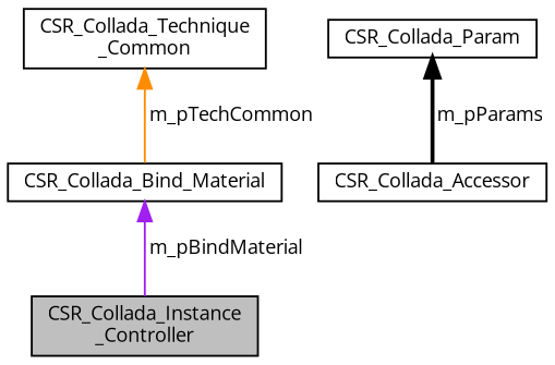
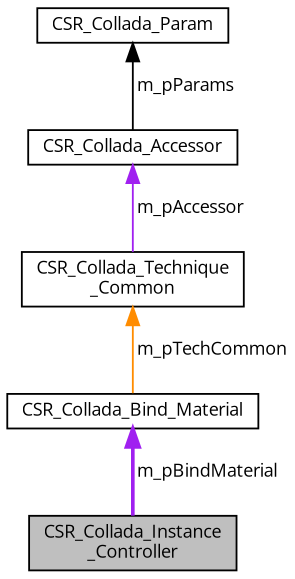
  digraph {
    fontname="Open Sans"
    node [color=black fillcolor=white fontname="Open Sans" fontsize=10 shape=record style=filled]
    edge [color=purple dir=back fontname="Open Sans" fontsize=10 labelfontname=Helvetica labelfontsize=10 style=bold]
    n1 [fillcolor=grey75 fontcolor=black height=0.2 label="CSR_Collada_Instance\l_Controller" width=0.4]
    n2 [height=0.2 label=CSR_Collada_Bind_Material width=0.4]
    n3 [height=0.2 label="CSR_Collada_Technique\l_Common" width=0.4]
    n4 [height=0.2 label=CSR_Collada_Accessor width=0.4]
    n5 [height=0.2 label=CSR_Collada_Param width=0.4]
-   n2 -> n1 [label=" m_pBindMaterial" style=solid]
+   n2 -> n1 [label=" m_pBindMaterial"]
    n3 -> n2 [color=darkorange label=" m_pTechCommon" style=solid]
-   n5 -> n4 [color=black label=" m_pParams"]
+   n4 -> n3 [label=" m_pAccessor" style=solid]
+   n5 -> n4 [color=black label=" m_pParams" style=solid]
  }
